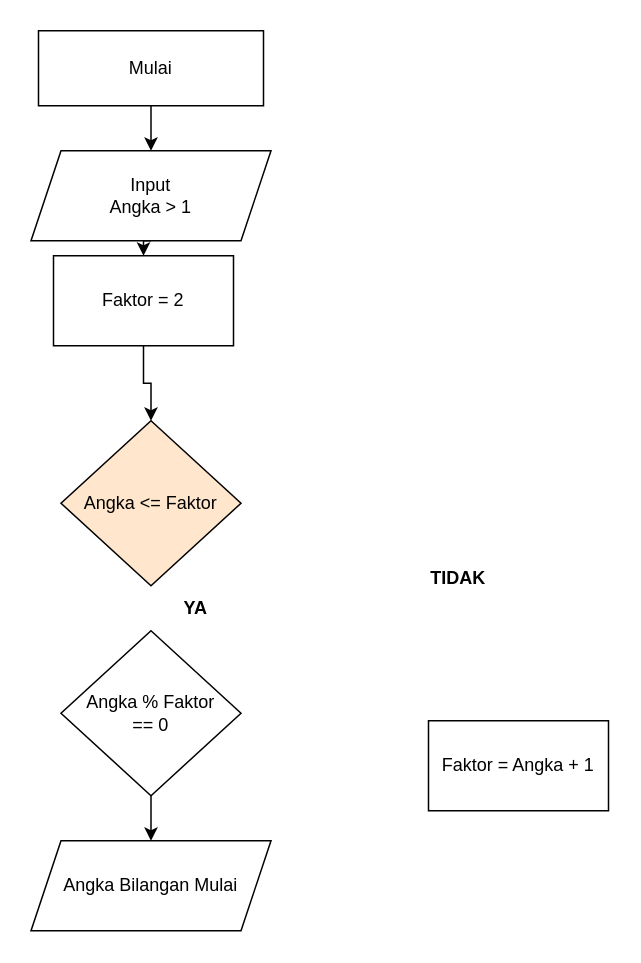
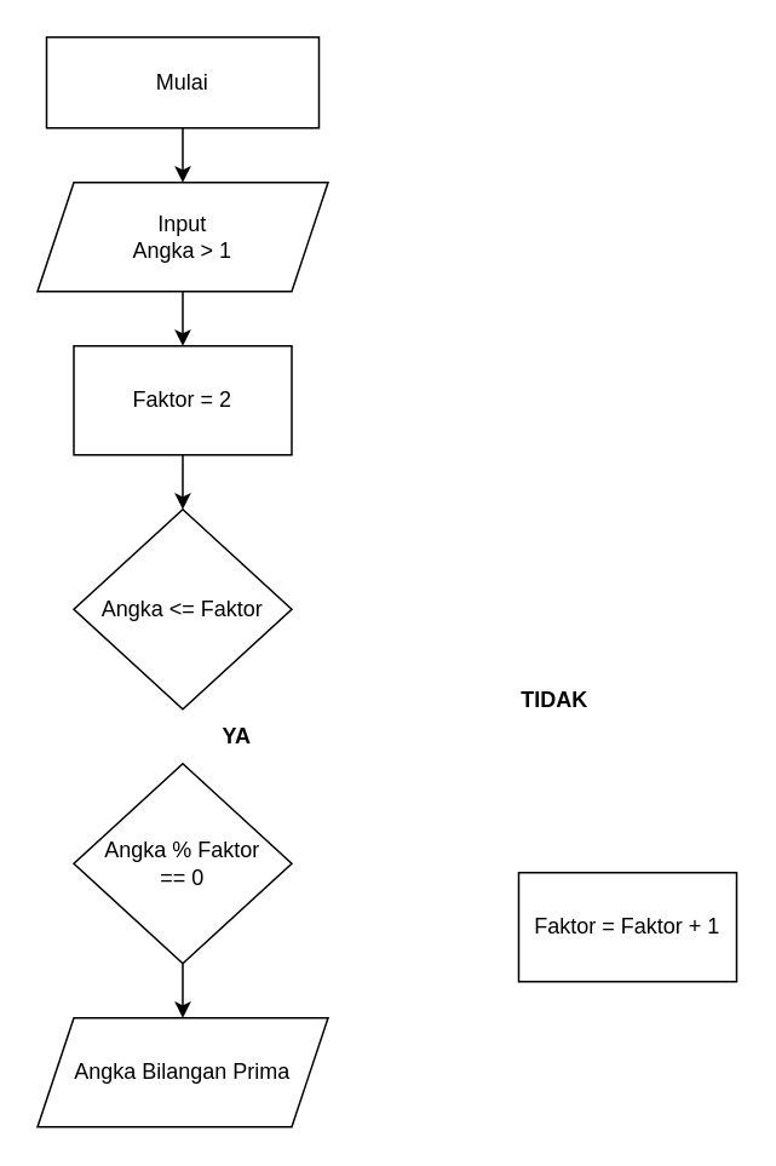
  <mxCell id="0" />
  <mxCell id="1" parent="0" />
  <mxCell id="2" style="edgeStyle=orthogonalEdgeStyle;rounded=0;orthogonalLoop=1;jettySize=auto;html=1;exitX=0.5;exitY=1;exitDx=0;exitDy=0;entryX=0.5;entryY=0;entryDx=0;entryDy=0;" edge="1" parent="1" source="3" target="4"><mxGeometry relative="1" as="geometry"><mxPoint x="100" y="90" as="targetPoint" /></mxGeometry></mxCell>
  <mxCell id="3" value="Mulai" style="whiteSpace=wrap;html=1;fontSize=12;glass=0;strokeWidth=1;shadow=0;arcSize=50;rounded=0;" parent="1" vertex="1"><mxGeometry x="25" y="20" width="150" height="50" as="geometry" /></mxCell>
  <mxCell id="4" value="Input&lt;br style=&quot;border-color: var(--border-color);&quot;&gt;Angka &amp;gt; 1" style="shape=parallelogram;perimeter=parallelogramPerimeter;whiteSpace=wrap;html=1;fixedSize=1;" vertex="1" parent="1"><mxGeometry x="20" y="100" width="160" height="60" as="geometry" /></mxCell>
  <mxCell id="5" style="edgeStyle=orthogonalEdgeStyle;rounded=0;orthogonalLoop=1;jettySize=auto;html=1;exitX=0.5;exitY=1;exitDx=0;exitDy=0;entryX=0.5;entryY=0;entryDx=0;entryDy=0;" edge="1" parent="1" target="8"><mxGeometry relative="1" as="geometry"><mxPoint x="100" y="160" as="sourcePoint" /></mxGeometry></mxCell>
  <mxCell id="6" value="&lt;b&gt;YA&lt;/b&gt;" style="text;html=1;strokeColor=none;fillColor=none;align=center;verticalAlign=middle;whiteSpace=wrap;rounded=0;" vertex="1" parent="1"><mxGeometry x="100" y="390" width="60" height="30" as="geometry" /></mxCell>
  <mxCell id="7" style="edgeStyle=orthogonalEdgeStyle;rounded=0;orthogonalLoop=1;jettySize=auto;html=1;exitX=0.5;exitY=1;exitDx=0;exitDy=0;entryX=0.5;entryY=0;entryDx=0;entryDy=0;" edge="1" parent="1" source="8" target="9"><mxGeometry relative="1" as="geometry" /></mxCell>
- <mxCell id="8" value="Faktor = 2" style="rounded=0;whiteSpace=wrap;html=1;" vertex="1" parent="1"><mxGeometry x="35" y="170" width="120" height="60" as="geometry" /></mxCell>
- <mxCell id="9" value="Angka &amp;lt;= Faktor" style="rhombus;whiteSpace=wrap;html=1;fillColor=#ffe6cc;" vertex="1" parent="1"><mxGeometry x="40" y="280" width="120" height="110" as="geometry" /></mxCell>
+ <mxCell id="8" value="Faktor = 2" style="rounded=0;whiteSpace=wrap;html=1;" vertex="1" parent="1"><mxGeometry x="40" y="190" width="120" height="60" as="geometry" /></mxCell>
+ <mxCell id="9" value="Angka &amp;lt;= Faktor" style="rhombus;whiteSpace=wrap;html=1;" vertex="1" parent="1"><mxGeometry x="40" y="280" width="120" height="110" as="geometry" /></mxCell>
  <mxCell id="10" style="edgeStyle=orthogonalEdgeStyle;rounded=0;orthogonalLoop=1;jettySize=auto;html=1;exitX=0.5;exitY=1;exitDx=0;exitDy=0;entryX=0.5;entryY=0;entryDx=0;entryDy=0;" edge="1" parent="1" source="11" target="14"><mxGeometry relative="1" as="geometry" /></mxCell>
  <mxCell id="11" value="Angka % Faktor&lt;br&gt;== 0" style="rhombus;whiteSpace=wrap;html=1;" vertex="1" parent="1"><mxGeometry x="40" y="420" width="120" height="110" as="geometry" /></mxCell>
- <mxCell id="12" value="Faktor = Angka + 1" style="rounded=0;whiteSpace=wrap;html=1;" vertex="1" parent="1"><mxGeometry x="285" y="480" width="120" height="60" as="geometry" /></mxCell>
+ <mxCell id="12" value="Faktor = Faktor + 1" style="rounded=0;whiteSpace=wrap;html=1;" vertex="1" parent="1"><mxGeometry x="285" y="480" width="120" height="60" as="geometry" /></mxCell>
  <mxCell id="13" value="&lt;b&gt;TIDAK&lt;/b&gt;" style="text;html=1;strokeColor=none;fillColor=none;align=center;verticalAlign=middle;whiteSpace=wrap;rounded=0;" vertex="1" parent="1"><mxGeometry x="275" y="370" width="60" height="30" as="geometry" /></mxCell>
- <mxCell id="14" value="Angka Bilangan Mulai" style="shape=parallelogram;perimeter=parallelogramPerimeter;whiteSpace=wrap;html=1;fixedSize=1;" vertex="1" parent="1"><mxGeometry x="20" y="560" width="160" height="60" as="geometry" /></mxCell>
+ <mxCell id="14" value="Angka Bilangan Prima" style="shape=parallelogram;perimeter=parallelogramPerimeter;whiteSpace=wrap;html=1;fixedSize=1;" vertex="1" parent="1"><mxGeometry x="20" y="560" width="160" height="60" as="geometry" /></mxCell>
